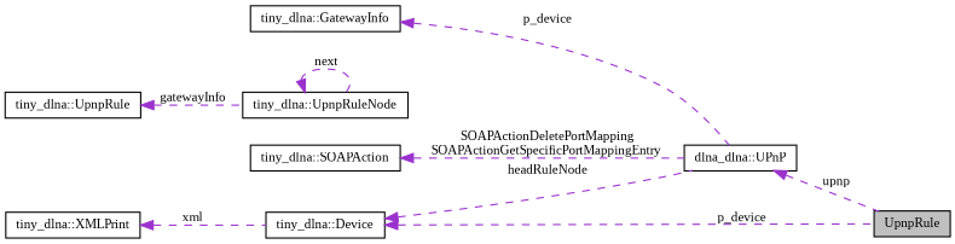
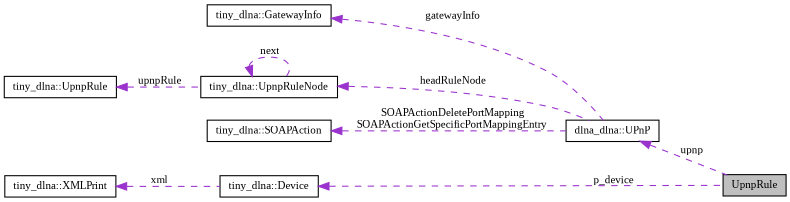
  digraph {
    fontname="Liberation Serif"
    rankdir=LR
    node [color=black fillcolor=white fontname="Liberation Serif" fontsize=10 shape=record style=filled]
    edge [color=darkorchid3 dir=back fontname="Liberation Serif" fontsize=10 labelfontname=Helvetica labelfontsize=10 style=dashed]
    n1 [fillcolor=grey75 fontcolor=black height=0.2 label=UpnpRule width=0.4]
    n2 [height=0.2 label="dlna_dlna::UPnP" width=0.4]
    n3 [height=0.2 label="tiny_dlna::GatewayInfo" width=0.4]
    n4 [height=0.2 label="tiny_dlna::UpnpRuleNode" width=0.4]
    n5 [height=0.2 label="tiny_dlna::UpnpRule" width=0.4]
    n6 [height=0.2 label="tiny_dlna::SOAPAction" width=0.4]
    n7 [height=0.2 label="tiny_dlna::Device" width=0.4]
    n8 [height=0.2 label="tiny_dlna::XMLPrint" width=0.4]
    n2 -> n1 [label=" upnp"]
-   n3 -> n2 [label=" p_device"]
-   n7 -> n2 [label=" headRuleNode"]
+   n3 -> n2 [label=" gatewayInfo"]
+   n4 -> n2 [label=" headRuleNode"]
    n4 -> n4 [label=" next"]
-   n5 -> n4 [label=" gatewayInfo"]
+   n5 -> n4 [label=" upnpRule"]
    n6 -> n2 [label=" SOAPActionDeletePortMapping\nSOAPActionGetSpecificPortMappingEntry"]
    n7 -> n1 [label=" p_device"]
    n8 -> n7 [label=" xml"]
  }
